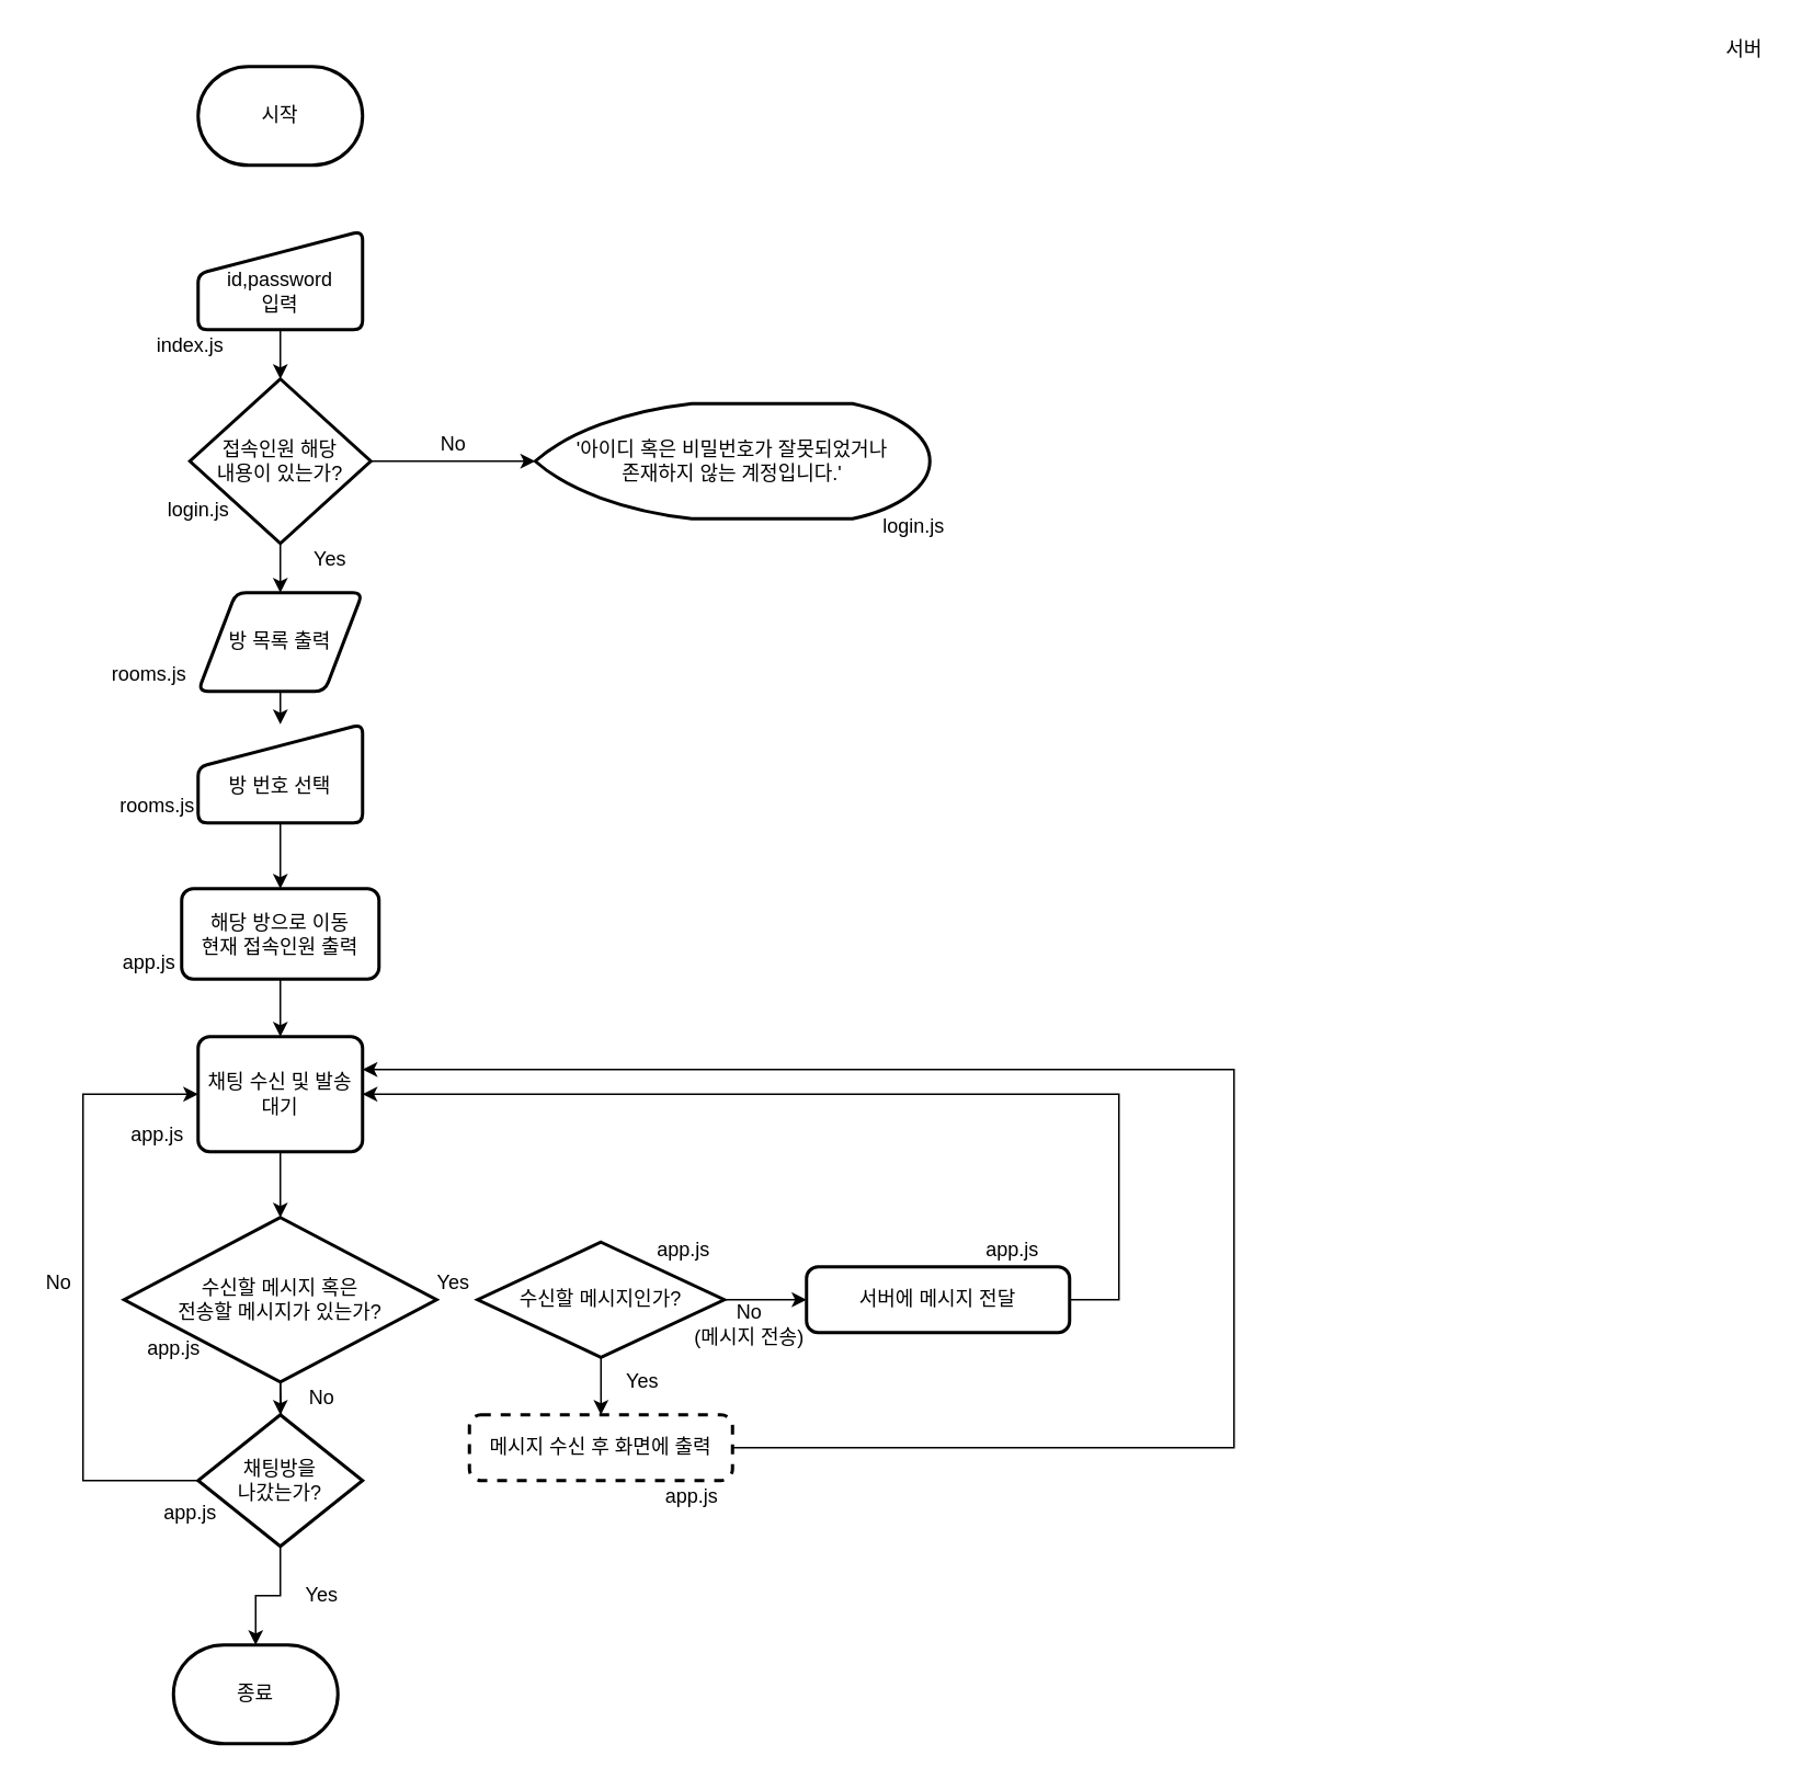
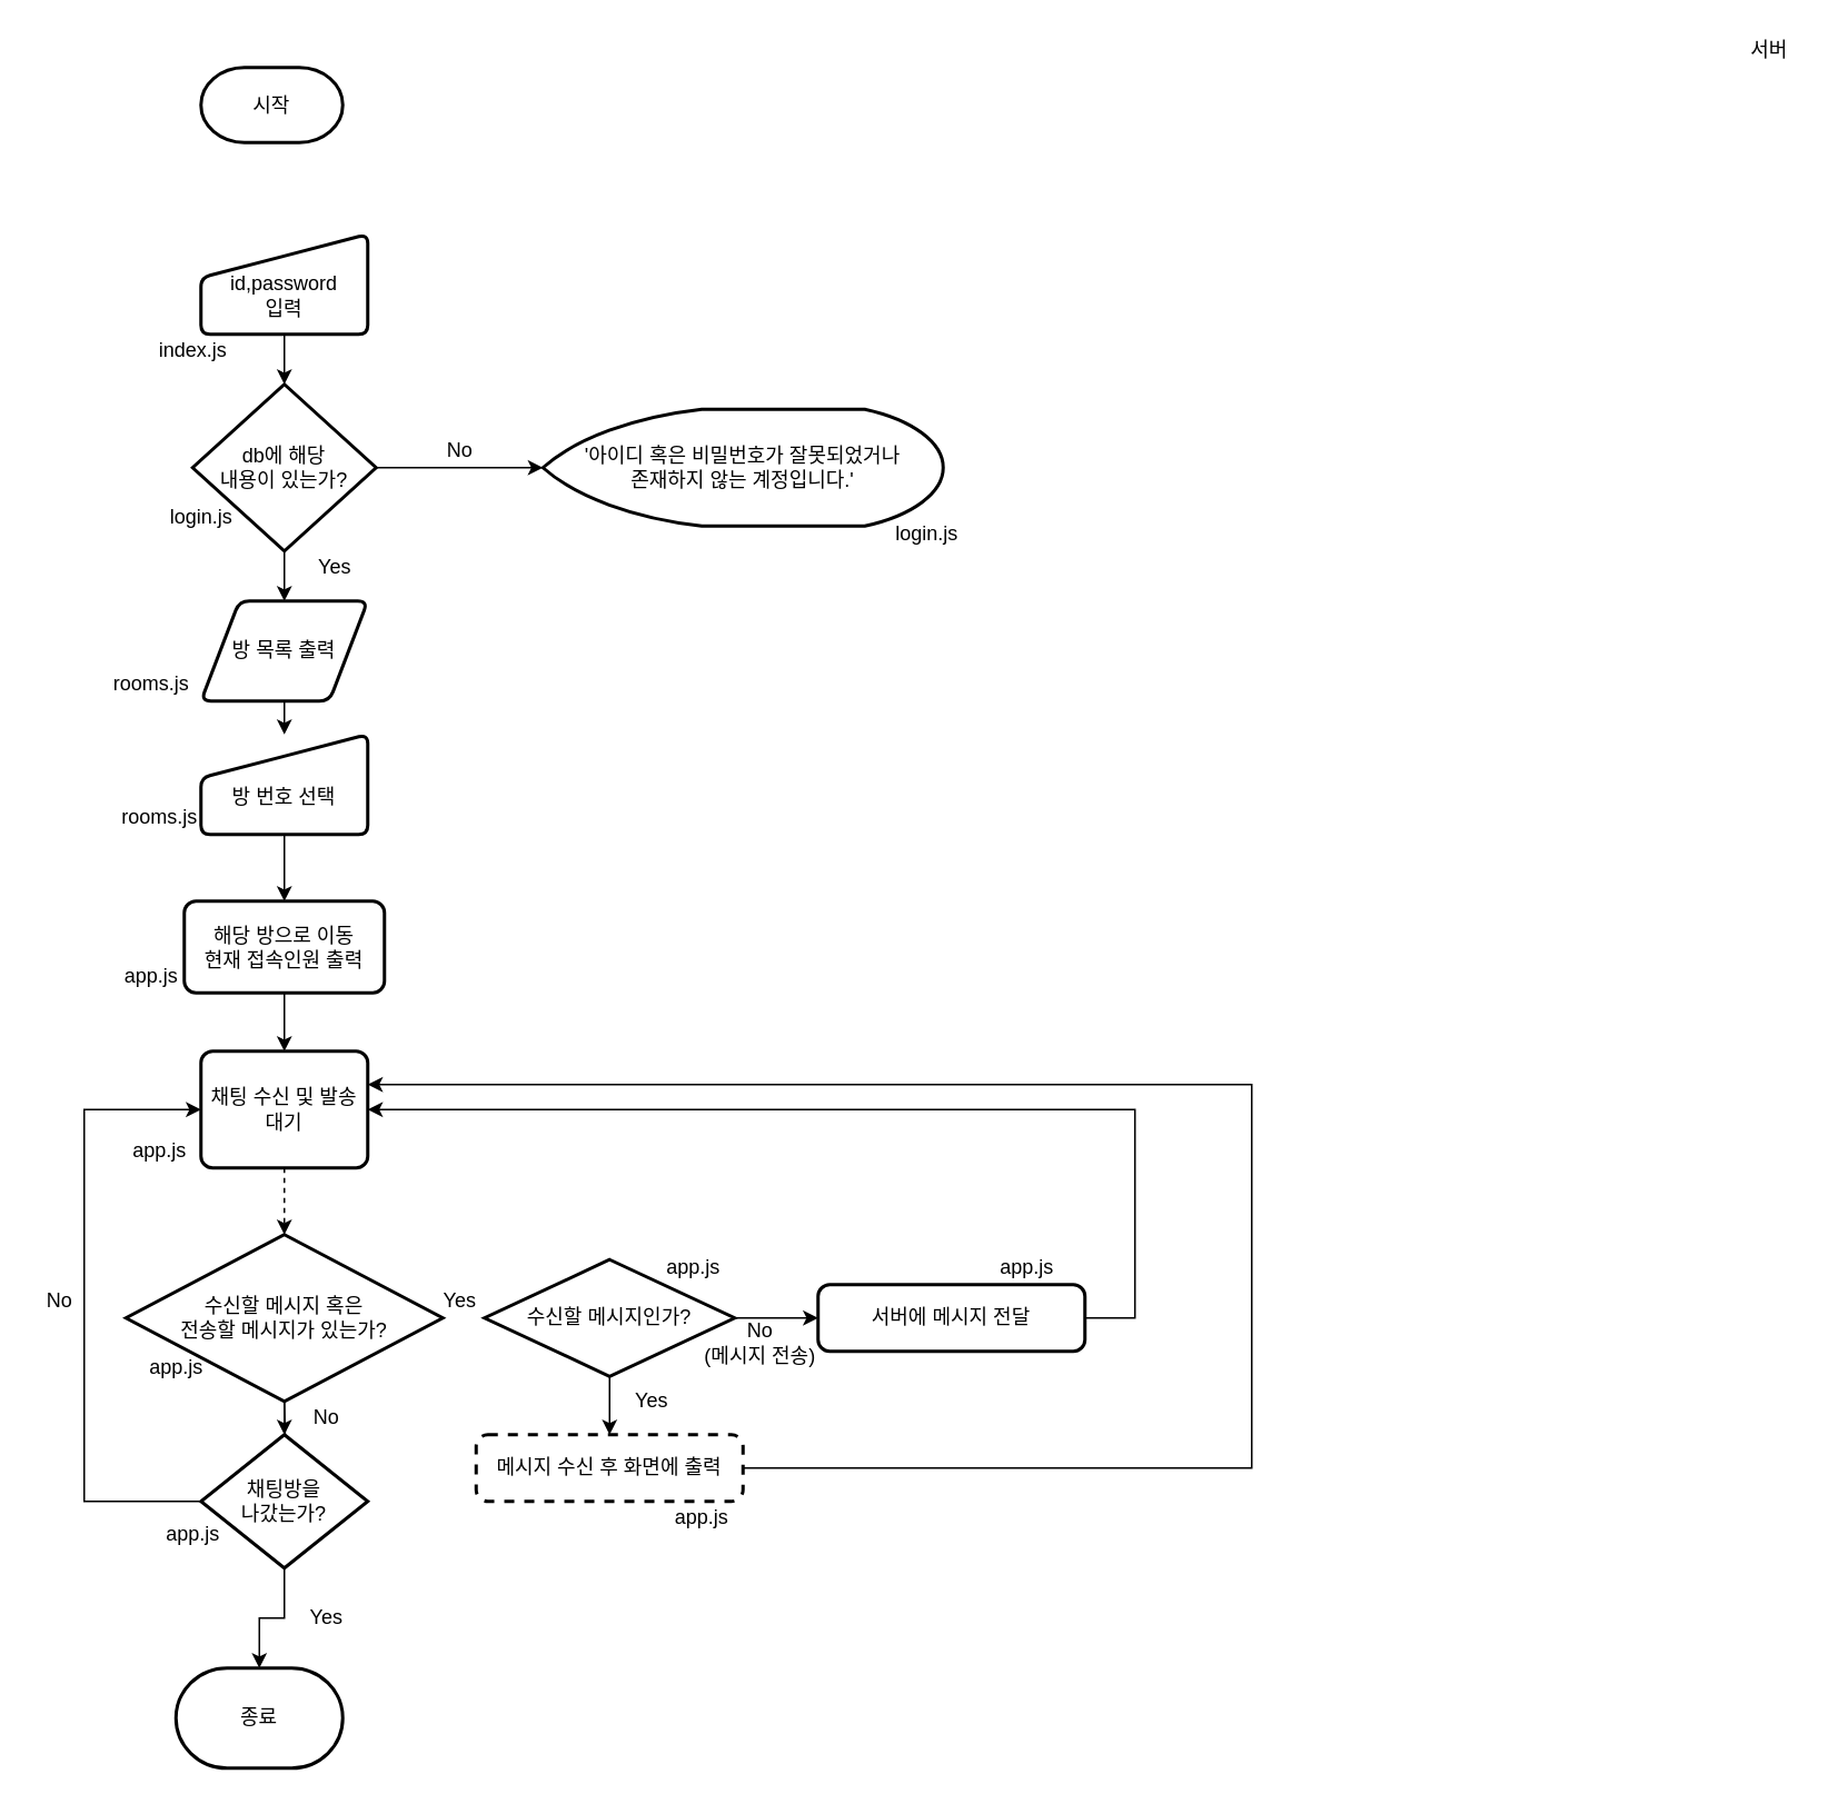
  <mxCell id="0" />
  <mxCell id="1" parent="0" />
- <mxCell id="2" value="시작" style="strokeWidth=2;html=1;shape=mxgraph.flowchart.terminator;whiteSpace=wrap;" parent="1" vertex="1"><mxGeometry x="120" y="40" width="100" height="60" as="geometry" /></mxCell>
+ <mxCell id="2" value="시작" style="strokeWidth=2;html=1;shape=mxgraph.flowchart.terminator;whiteSpace=wrap;" parent="1" vertex="1"><mxGeometry x="120" y="40" width="85" height="45" as="geometry" /></mxCell>
  <mxCell id="3" style="edgeStyle=orthogonalEdgeStyle;rounded=0;orthogonalLoop=1;jettySize=auto;html=1;exitX=0.5;exitY=1;exitDx=0;exitDy=0;entryX=0.5;entryY=0;entryDx=0;entryDy=0;entryPerimeter=0;" parent="1" source="4" target="7" edge="1"><mxGeometry relative="1" as="geometry" /></mxCell>
  <mxCell id="4" value="&lt;br&gt;id,password&lt;br&gt;입력" style="html=1;strokeWidth=2;shape=manualInput;whiteSpace=wrap;rounded=1;size=26;arcSize=11;" parent="1" vertex="1"><mxGeometry x="120" y="140" width="100" height="60" as="geometry" /></mxCell>
  <mxCell id="5" style="edgeStyle=orthogonalEdgeStyle;rounded=0;orthogonalLoop=1;jettySize=auto;html=1;" parent="1" source="7" target="23" edge="1"><mxGeometry relative="1" as="geometry" /></mxCell>
  <mxCell id="6" style="edgeStyle=orthogonalEdgeStyle;rounded=0;orthogonalLoop=1;jettySize=auto;html=1;exitX=0.5;exitY=1;exitDx=0;exitDy=0;exitPerimeter=0;" parent="1" source="7" target="9" edge="1"><mxGeometry relative="1" as="geometry" /></mxCell>
- <mxCell id="7" value="접속인원 해당&lt;br&gt;내용이 있는가?" style="strokeWidth=2;html=1;shape=mxgraph.flowchart.decision;whiteSpace=wrap;" parent="1" vertex="1"><mxGeometry x="115" y="230" width="110" height="100" as="geometry" /></mxCell>
+ <mxCell id="7" value="db에 해당&lt;br&gt;내용이 있는가?" style="strokeWidth=2;html=1;shape=mxgraph.flowchart.decision;whiteSpace=wrap;" parent="1" vertex="1"><mxGeometry x="115" y="230" width="110" height="100" as="geometry" /></mxCell>
  <mxCell id="8" style="edgeStyle=orthogonalEdgeStyle;rounded=0;orthogonalLoop=1;jettySize=auto;html=1;exitX=0.5;exitY=1;exitDx=0;exitDy=0;entryX=0.5;entryY=0;entryDx=0;entryDy=0;" parent="1" source="9" target="11" edge="1"><mxGeometry relative="1" as="geometry" /></mxCell>
  <mxCell id="9" value="방 목록 출력" style="shape=parallelogram;html=1;strokeWidth=2;perimeter=parallelogramPerimeter;whiteSpace=wrap;rounded=1;arcSize=12;size=0.23;" parent="1" vertex="1"><mxGeometry x="120" y="360" width="100" height="60" as="geometry" /></mxCell>
  <mxCell id="10" style="edgeStyle=orthogonalEdgeStyle;rounded=0;orthogonalLoop=1;jettySize=auto;html=1;entryX=0.5;entryY=0;entryDx=0;entryDy=0;" parent="1" source="11" target="18" edge="1"><mxGeometry relative="1" as="geometry" /></mxCell>
  <mxCell id="11" value="&lt;br&gt;방 번호 선택" style="html=1;strokeWidth=2;shape=manualInput;whiteSpace=wrap;rounded=1;size=26;arcSize=11;" parent="1" vertex="1"><mxGeometry x="120" y="440" width="100" height="60" as="geometry" /></mxCell>
  <mxCell id="12" value="login.js" style="text;html=1;align=center;verticalAlign=middle;resizable=0;points=[];autosize=1;" parent="1" vertex="1"><mxGeometry x="95" y="300" width="50" height="20" as="geometry" /></mxCell>
  <mxCell id="13" value="index.js" style="text;html=1;align=center;verticalAlign=middle;resizable=0;points=[];autosize=1;" parent="1" vertex="1"><mxGeometry x="85" y="200" width="60" height="20" as="geometry" /></mxCell>
  <mxCell id="14" value="rooms.js" style="text;html=1;align=center;verticalAlign=middle;resizable=0;points=[];autosize=1;" parent="1" vertex="1"><mxGeometry x="60" y="400" width="60" height="20" as="geometry" /></mxCell>
  <mxCell id="15" value="login.js" style="text;html=1;align=center;verticalAlign=middle;resizable=0;points=[];autosize=1;" parent="1" vertex="1"><mxGeometry x="530" y="310" width="50" height="20" as="geometry" /></mxCell>
  <mxCell id="16" value="rooms.js" style="text;html=1;align=center;verticalAlign=middle;resizable=0;points=[];autosize=1;" parent="1" vertex="1"><mxGeometry x="65" y="480" width="60" height="20" as="geometry" /></mxCell>
  <mxCell id="17" style="edgeStyle=orthogonalEdgeStyle;rounded=0;orthogonalLoop=1;jettySize=auto;html=1;entryX=0.5;entryY=0;entryDx=0;entryDy=0;" parent="1" source="18" target="22" edge="1"><mxGeometry relative="1" as="geometry" /></mxCell>
  <mxCell id="18" value="해당 방으로 이동&lt;br&gt;현재 접속인원 출력" style="rounded=1;whiteSpace=wrap;html=1;absoluteArcSize=1;arcSize=14;strokeWidth=2;" parent="1" vertex="1"><mxGeometry x="110" y="540" width="120" height="55" as="geometry" /></mxCell>
  <mxCell id="19" value="app.js" style="text;html=1;align=center;verticalAlign=middle;resizable=0;points=[];autosize=1;" parent="1" vertex="1"><mxGeometry x="65" y="575" width="50" height="20" as="geometry" /></mxCell>
  <mxCell id="20" style="edgeStyle=orthogonalEdgeStyle;rounded=0;orthogonalLoop=1;jettySize=auto;html=1;" parent="1" target="26" edge="1"><mxGeometry relative="1" as="geometry"><mxPoint x="170" y="840" as="sourcePoint" /></mxGeometry></mxCell>
- <mxCell id="21" style="edgeStyle=orthogonalEdgeStyle;rounded=0;orthogonalLoop=1;jettySize=auto;html=1;" parent="1" source="22" target="33" edge="1"><mxGeometry relative="1" as="geometry" /></mxCell>
+ <mxCell id="21" style="edgeStyle=orthogonalEdgeStyle;rounded=0;orthogonalLoop=1;jettySize=auto;html=1;dashed=1;" parent="1" source="22" target="33" edge="1"><mxGeometry relative="1" as="geometry" /></mxCell>
  <mxCell id="22" value="채팅 수신 및 발송&lt;br&gt;대기" style="rounded=1;whiteSpace=wrap;html=1;absoluteArcSize=1;arcSize=14;strokeWidth=2;" parent="1" vertex="1"><mxGeometry x="120" y="630" width="100" height="70" as="geometry" /></mxCell>
  <mxCell id="23" value="&lt;span style=&quot;white-space: normal&quot;&gt;'아이디 혹은 비밀번호가 잘못되었거나&lt;/span&gt;&lt;br style=&quot;white-space: normal&quot;&gt;&lt;span style=&quot;white-space: normal&quot;&gt;존재하지 않는 계정입니다.'&lt;/span&gt;" style="strokeWidth=2;html=1;shape=mxgraph.flowchart.display;whiteSpace=wrap;" parent="1" vertex="1"><mxGeometry x="325" y="245" width="240" height="70" as="geometry" /></mxCell>
  <mxCell id="24" style="edgeStyle=orthogonalEdgeStyle;rounded=0;orthogonalLoop=1;jettySize=auto;html=1;entryX=0.5;entryY=0;entryDx=0;entryDy=0;entryPerimeter=0;" parent="1" source="26" target="27" edge="1"><mxGeometry relative="1" as="geometry" /></mxCell>
  <mxCell id="25" style="edgeStyle=orthogonalEdgeStyle;rounded=0;orthogonalLoop=1;jettySize=auto;html=1;entryX=0;entryY=0.5;entryDx=0;entryDy=0;" parent="1" source="26" target="22" edge="1"><mxGeometry relative="1" as="geometry"><Array as="points"><mxPoint x="50" y="900" /><mxPoint x="50" y="665" /></Array></mxGeometry></mxCell>
  <mxCell id="26" value="채팅방을&lt;br&gt;나갔는가?" style="strokeWidth=2;html=1;shape=mxgraph.flowchart.decision;whiteSpace=wrap;" parent="1" vertex="1"><mxGeometry x="120" y="860" width="100" height="80" as="geometry" /></mxCell>
  <mxCell id="27" value="종료" style="strokeWidth=2;html=1;shape=mxgraph.flowchart.terminator;whiteSpace=wrap;" parent="1" vertex="1"><mxGeometry x="105" y="1000" width="100" height="60" as="geometry" /></mxCell>
  <mxCell id="28" value="No" style="text;html=1;align=center;verticalAlign=middle;resizable=0;points=[];autosize=1;" parent="1" vertex="1"><mxGeometry x="260" y="260" width="30" height="20" as="geometry" /></mxCell>
  <mxCell id="29" value="Yes" style="text;html=1;align=center;verticalAlign=middle;resizable=0;points=[];autosize=1;" parent="1" vertex="1"><mxGeometry x="180" y="330" width="40" height="20" as="geometry" /></mxCell>
  <mxCell id="30" value="Yes" style="text;html=1;align=center;verticalAlign=middle;resizable=0;points=[];autosize=1;" parent="1" vertex="1"><mxGeometry x="175" y="960" width="40" height="20" as="geometry" /></mxCell>
  <mxCell id="31" value="서버" style="text;html=1;align=center;verticalAlign=middle;resizable=0;points=[];autosize=1;" parent="1" vertex="1"><mxGeometry x="1040" y="20" width="40" height="20" as="geometry" /></mxCell>
  <mxCell id="32" style="edgeStyle=orthogonalEdgeStyle;rounded=0;orthogonalLoop=1;jettySize=auto;html=1;" parent="1" source="33" target="26" edge="1"><mxGeometry relative="1" as="geometry" /></mxCell>
  <mxCell id="33" value="수신할 메시지 혹은&lt;br&gt;전송할 메시지가 있는가?" style="strokeWidth=2;html=1;shape=mxgraph.flowchart.decision;whiteSpace=wrap;" parent="1" vertex="1"><mxGeometry x="75" y="740" width="190" height="100" as="geometry" /></mxCell>
  <mxCell id="34" style="edgeStyle=orthogonalEdgeStyle;rounded=0;orthogonalLoop=1;jettySize=auto;html=1;" parent="1" source="36" target="39" edge="1"><mxGeometry relative="1" as="geometry" /></mxCell>
  <mxCell id="35" style="edgeStyle=orthogonalEdgeStyle;rounded=0;orthogonalLoop=1;jettySize=auto;html=1;entryX=0;entryY=0.5;entryDx=0;entryDy=0;" parent="1" source="36" target="41" edge="1"><mxGeometry relative="1" as="geometry" /></mxCell>
  <mxCell id="36" value="수신할 메시지인가?" style="strokeWidth=2;html=1;shape=mxgraph.flowchart.decision;whiteSpace=wrap;" parent="1" vertex="1"><mxGeometry x="290" y="755" width="150" height="70" as="geometry" /></mxCell>
  <mxCell id="37" value="No" style="text;html=1;align=center;verticalAlign=middle;resizable=0;points=[];autosize=1;" parent="1" vertex="1"><mxGeometry x="20" y="770" width="30" height="20" as="geometry" /></mxCell>
  <mxCell id="38" style="edgeStyle=orthogonalEdgeStyle;rounded=0;orthogonalLoop=1;jettySize=auto;html=1;" parent="1" source="39" edge="1"><mxGeometry relative="1" as="geometry"><mxPoint x="220" y="650" as="targetPoint" /><Array as="points"><mxPoint x="750" y="880" /><mxPoint x="750" y="650" /><mxPoint x="220" y="650" /></Array></mxGeometry></mxCell>
  <mxCell id="39" value="메시지 수신 후 화면에 출력" style="rounded=1;whiteSpace=wrap;html=1;absoluteArcSize=1;arcSize=14;strokeWidth=2;dashed=1;" parent="1" vertex="1"><mxGeometry x="285" y="860" width="160" height="40" as="geometry" /></mxCell>
  <mxCell id="40" style="edgeStyle=orthogonalEdgeStyle;rounded=0;orthogonalLoop=1;jettySize=auto;html=1;entryX=1;entryY=0.5;entryDx=0;entryDy=0;" parent="1" source="41" target="22" edge="1"><mxGeometry relative="1" as="geometry"><Array as="points"><mxPoint x="680" y="790" /><mxPoint x="680" y="665" /></Array></mxGeometry></mxCell>
  <mxCell id="41" value="서버에 메시지 전달" style="rounded=1;whiteSpace=wrap;html=1;absoluteArcSize=1;arcSize=14;strokeWidth=2;" parent="1" vertex="1"><mxGeometry x="490" y="770" width="160" height="40" as="geometry" /></mxCell>
  <mxCell id="42" value="No" style="text;html=1;align=center;verticalAlign=middle;resizable=0;points=[];autosize=1;" parent="1" vertex="1"><mxGeometry x="180" y="840" width="30" height="20" as="geometry" /></mxCell>
  <mxCell id="43" value="Yes" style="text;html=1;align=center;verticalAlign=middle;resizable=0;points=[];autosize=1;" parent="1" vertex="1"><mxGeometry x="255" y="770" width="40" height="20" as="geometry" /></mxCell>
  <mxCell id="44" value="Yes" style="text;html=1;align=center;verticalAlign=middle;resizable=0;points=[];autosize=1;" parent="1" vertex="1"><mxGeometry x="370" y="830" width="40" height="20" as="geometry" /></mxCell>
  <mxCell id="45" value="No&lt;br&gt;(메시지 전송)" style="text;html=1;align=center;verticalAlign=middle;resizable=0;points=[];autosize=1;" parent="1" vertex="1"><mxGeometry x="410" y="790" width="90" height="30" as="geometry" /></mxCell>
  <mxCell id="46" value="app.js" style="text;html=1;align=center;verticalAlign=middle;resizable=0;points=[];autosize=1;" parent="1" vertex="1"><mxGeometry x="70" y="680" width="50" height="20" as="geometry" /></mxCell>
  <mxCell id="47" value="app.js" style="text;html=1;align=center;verticalAlign=middle;resizable=0;points=[];autosize=1;" parent="1" vertex="1"><mxGeometry x="80" y="810" width="50" height="20" as="geometry" /></mxCell>
  <mxCell id="48" value="app.js" style="text;html=1;align=center;verticalAlign=middle;resizable=0;points=[];autosize=1;" parent="1" vertex="1"><mxGeometry x="90" y="910" width="50" height="20" as="geometry" /></mxCell>
  <mxCell id="49" value="app.js" style="text;html=1;align=center;verticalAlign=middle;resizable=0;points=[];autosize=1;" parent="1" vertex="1"><mxGeometry x="395" y="900" width="50" height="20" as="geometry" /></mxCell>
  <mxCell id="50" value="app.js" style="text;html=1;align=center;verticalAlign=middle;resizable=0;points=[];autosize=1;" parent="1" vertex="1"><mxGeometry x="390" y="750" width="50" height="20" as="geometry" /></mxCell>
  <mxCell id="51" value="app.js" style="text;html=1;align=center;verticalAlign=middle;resizable=0;points=[];autosize=1;" parent="1" vertex="1"><mxGeometry x="590" y="750" width="50" height="20" as="geometry" /></mxCell>
